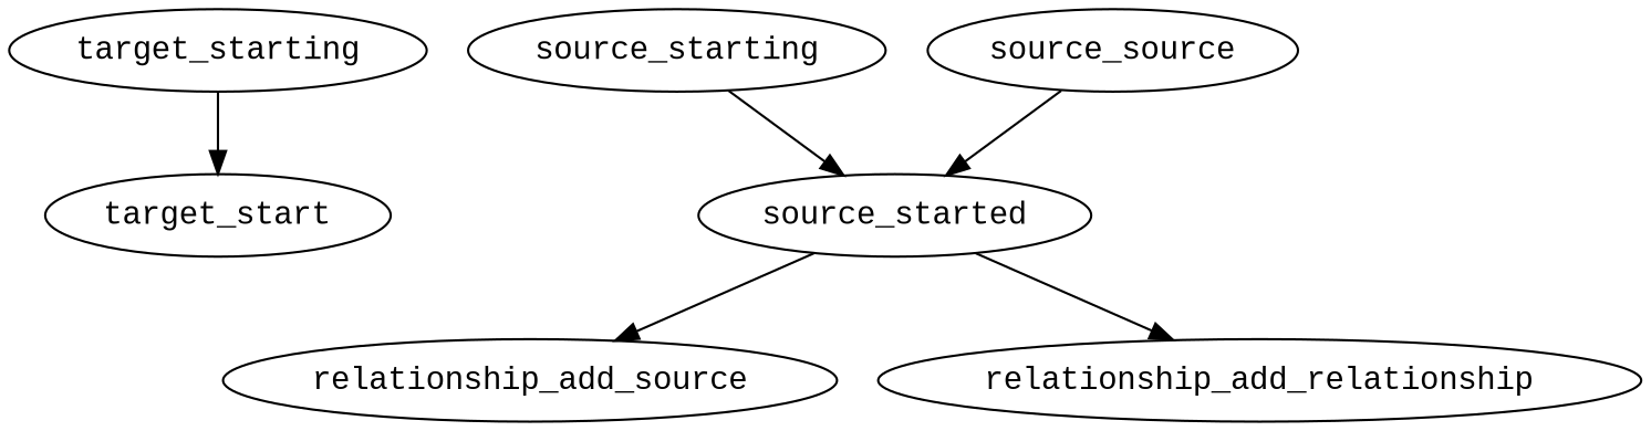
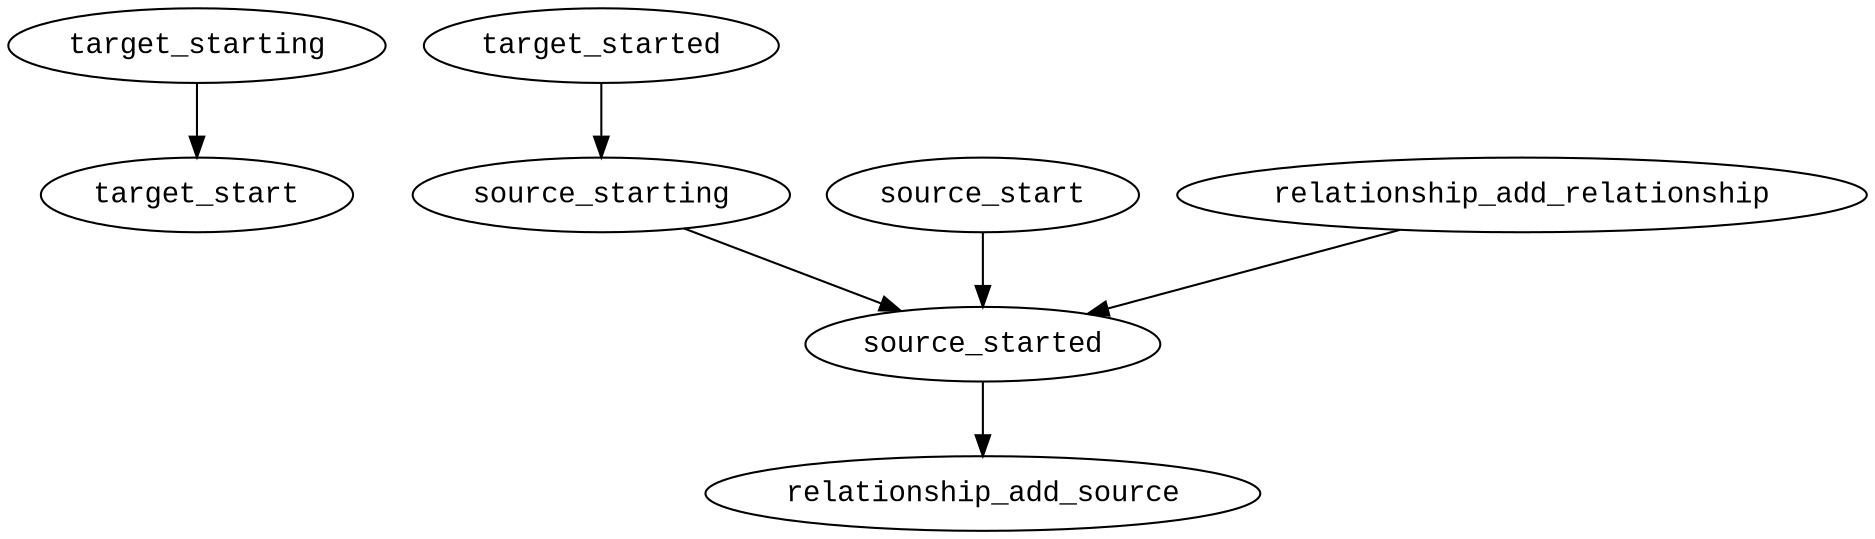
  digraph {
    fontname="Liberation Mono"
    node [fontname="Liberation Mono"]
    edge [fontname="Liberation Mono"]
    target_starting
    target_start
+   target_started
    source_starting
    source_started
-   source_start [label=source_source]
+   source_start
    relationship_add_source
    n8 [label=relationship_add_relationship]
    target_starting -> target_start
+   target_started -> source_starting
    source_starting -> source_started
    source_started -> relationship_add_source
-   source_started -> n8
+   n8 -> source_started
    source_start -> source_started
  }
